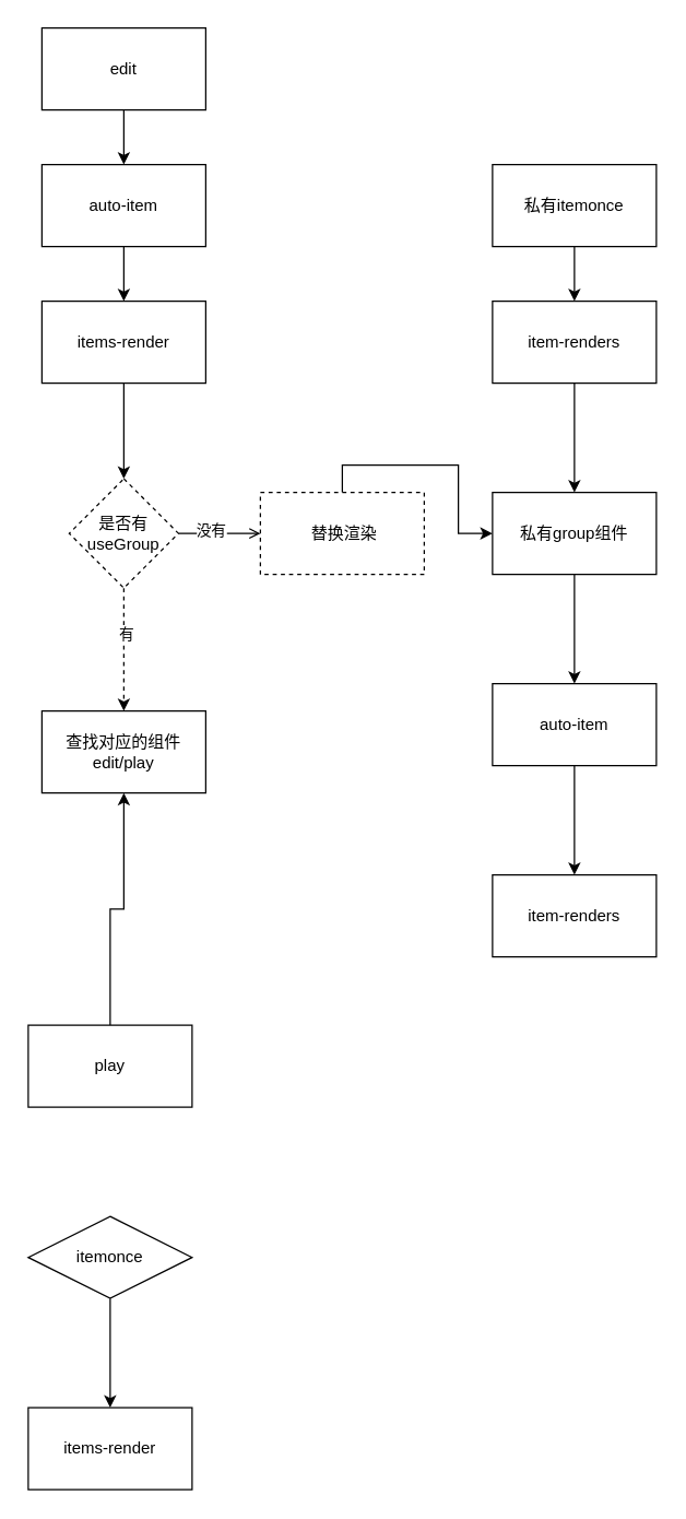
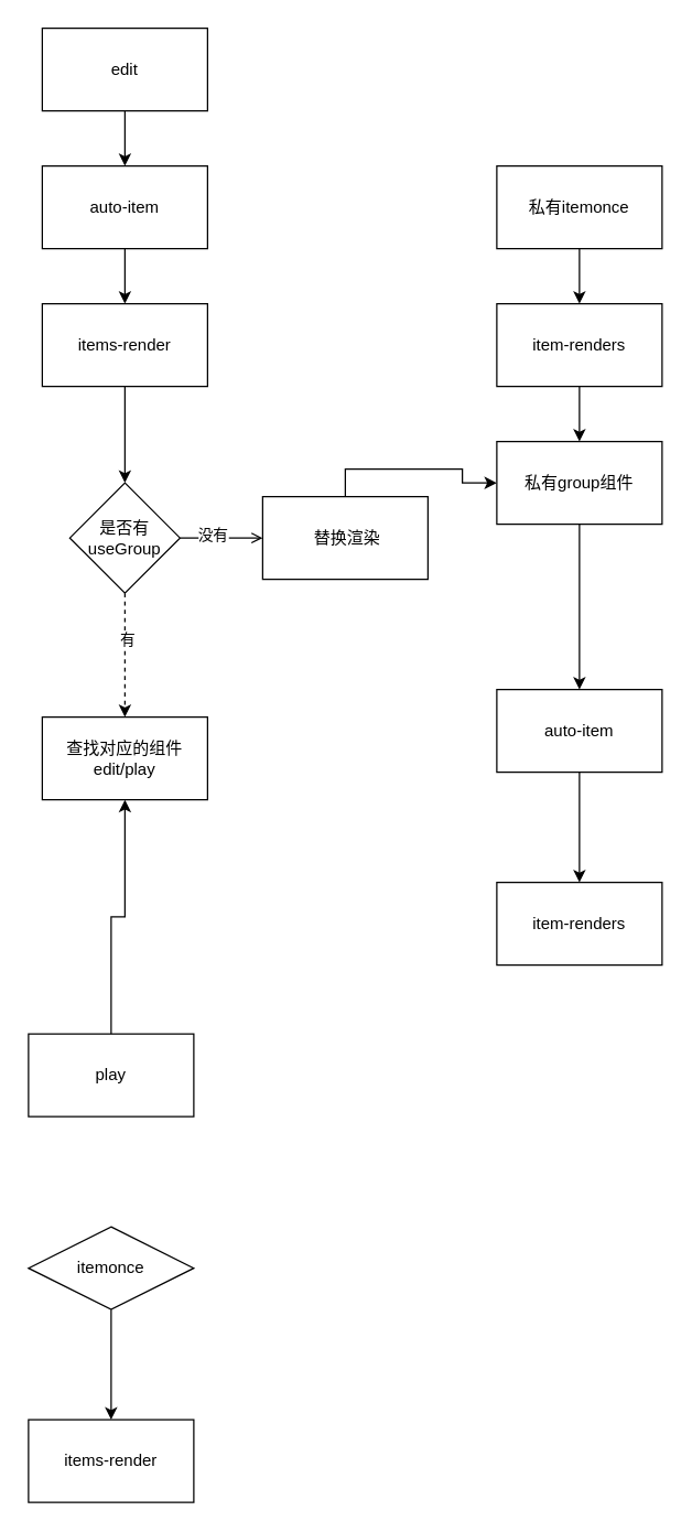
  <mxCell id="0" />
  <mxCell id="1" parent="0" />
  <mxCell id="2" style="edgeStyle=orthogonalEdgeStyle;rounded=0;orthogonalLoop=1;jettySize=auto;html=1;entryX=0.5;entryY=0;entryDx=0;entryDy=0;" edge="1" parent="1" source="3" target="5"><mxGeometry relative="1" as="geometry" /></mxCell>
  <mxCell id="3" value="auto-item" style="rounded=0;whiteSpace=wrap;html=1;" vertex="1" parent="1"><mxGeometry x="30" y="120" width="120" height="60" as="geometry" /></mxCell>
  <mxCell id="4" value="" style="edgeStyle=orthogonalEdgeStyle;rounded=0;orthogonalLoop=1;jettySize=auto;html=1;" edge="1" parent="1" source="5" target="12"><mxGeometry relative="1" as="geometry" /></mxCell>
  <mxCell id="5" value="items-render" style="rounded=0;whiteSpace=wrap;html=1;" vertex="1" parent="1"><mxGeometry x="30" y="220" width="120" height="60" as="geometry" /></mxCell>
  <mxCell id="6" style="edgeStyle=orthogonalEdgeStyle;rounded=0;orthogonalLoop=1;jettySize=auto;html=1;exitX=0.5;exitY=1;exitDx=0;exitDy=0;entryX=0.5;entryY=0;entryDx=0;entryDy=0;" edge="1" parent="1" source="7" target="3"><mxGeometry relative="1" as="geometry" /></mxCell>
  <mxCell id="7" value="edit" style="rounded=0;whiteSpace=wrap;html=1;" vertex="1" parent="1"><mxGeometry x="30" y="20" width="120" height="60" as="geometry" /></mxCell>
  <mxCell id="8" value="" style="edgeStyle=orthogonalEdgeStyle;rounded=0;orthogonalLoop=1;jettySize=auto;html=1;dashed=1;" edge="1" parent="1" source="12" target="13"><mxGeometry relative="1" as="geometry" /></mxCell>
  <mxCell id="9" value="有" style="edgeLabel;html=1;align=center;verticalAlign=middle;resizable=0;points=[];" vertex="1" connectable="0" parent="8"><mxGeometry x="-0.267" y="1" relative="1" as="geometry"><mxPoint as="offset" /></mxGeometry></mxCell>
  <mxCell id="10" value="" style="edgeStyle=orthogonalEdgeStyle;rounded=0;orthogonalLoop=1;jettySize=auto;html=1;endArrow=open;" edge="1" parent="1" source="12" target="15"><mxGeometry relative="1" as="geometry" /></mxCell>
  <mxCell id="11" value="没有" style="edgeLabel;html=1;align=center;verticalAlign=middle;resizable=0;points=[];" vertex="1" connectable="0" parent="10"><mxGeometry x="-0.233" y="3" relative="1" as="geometry"><mxPoint as="offset" /></mxGeometry></mxCell>
- <mxCell id="12" value="是否有useGroup" style="rhombus;whiteSpace=wrap;html=1;rounded=0;dashed=1;" vertex="1" parent="1"><mxGeometry x="50" y="350" width="80" height="80" as="geometry" /></mxCell>
+ <mxCell id="12" value="是否有useGroup" style="rhombus;whiteSpace=wrap;html=1;rounded=0;" vertex="1" parent="1"><mxGeometry x="50" y="350" width="80" height="80" as="geometry" /></mxCell>
  <mxCell id="13" value="查找对应的组件&lt;br&gt;edit/play" style="whiteSpace=wrap;html=1;rounded=0;" vertex="1" parent="1"><mxGeometry x="30" y="520" width="120" height="60" as="geometry" /></mxCell>
  <mxCell id="14" style="edgeStyle=orthogonalEdgeStyle;rounded=0;orthogonalLoop=1;jettySize=auto;html=1;exitX=0.5;exitY=0;exitDx=0;exitDy=0;" edge="1" parent="1" source="15" target="21"><mxGeometry relative="1" as="geometry" /></mxCell>
- <mxCell id="15" value="&amp;nbsp;替换渲染" style="whiteSpace=wrap;html=1;rounded=0;dashed=1;" vertex="1" parent="1"><mxGeometry x="190" y="360" width="120" height="60" as="geometry" /></mxCell>
+ <mxCell id="15" value="&amp;nbsp;替换渲染" style="whiteSpace=wrap;html=1;rounded=0;" vertex="1" parent="1"><mxGeometry x="190" y="360" width="120" height="60" as="geometry" /></mxCell>
  <mxCell id="16" value="" style="edgeStyle=orthogonalEdgeStyle;rounded=0;orthogonalLoop=1;jettySize=auto;html=1;" edge="1" parent="1" source="17" target="19"><mxGeometry relative="1" as="geometry" /></mxCell>
  <mxCell id="17" value="私有itemonce" style="whiteSpace=wrap;html=1;rounded=0;" vertex="1" parent="1"><mxGeometry x="360" y="120" width="120" height="60" as="geometry" /></mxCell>
  <mxCell id="18" value="" style="edgeStyle=orthogonalEdgeStyle;rounded=0;orthogonalLoop=1;jettySize=auto;html=1;" edge="1" parent="1" source="19" target="21"><mxGeometry relative="1" as="geometry" /></mxCell>
  <mxCell id="19" value="item-renders" style="whiteSpace=wrap;html=1;rounded=0;" vertex="1" parent="1"><mxGeometry x="360" y="220" width="120" height="60" as="geometry" /></mxCell>
  <mxCell id="20" value="" style="edgeStyle=orthogonalEdgeStyle;rounded=0;orthogonalLoop=1;jettySize=auto;html=1;" edge="1" parent="1" source="21" target="23"><mxGeometry relative="1" as="geometry" /></mxCell>
- <mxCell id="21" value="私有group组件" style="whiteSpace=wrap;html=1;rounded=0;" vertex="1" parent="1"><mxGeometry x="360" y="360" width="120" height="60" as="geometry" /></mxCell>
+ <mxCell id="21" value="私有group组件" style="whiteSpace=wrap;html=1;rounded=0;" vertex="1" parent="1"><mxGeometry x="360" y="320" width="120" height="60" as="geometry" /></mxCell>
  <mxCell id="22" value="" style="edgeStyle=orthogonalEdgeStyle;rounded=0;orthogonalLoop=1;jettySize=auto;html=1;" edge="1" parent="1" source="23" target="24"><mxGeometry relative="1" as="geometry" /></mxCell>
  <mxCell id="23" value="auto-item" style="whiteSpace=wrap;html=1;rounded=0;" vertex="1" parent="1"><mxGeometry x="360" y="500" width="120" height="60" as="geometry" /></mxCell>
  <mxCell id="24" value="item-renders" style="whiteSpace=wrap;html=1;rounded=0;" vertex="1" parent="1"><mxGeometry x="360" y="640" width="120" height="60" as="geometry" /></mxCell>
  <mxCell id="25" value="" style="edgeStyle=orthogonalEdgeStyle;rounded=0;orthogonalLoop=1;jettySize=auto;html=1;" edge="1" parent="1" source="26" target="13"><mxGeometry relative="1" as="geometry" /></mxCell>
  <mxCell id="26" value="play" style="rounded=0;whiteSpace=wrap;html=1;" vertex="1" parent="1"><mxGeometry x="20" y="750" width="120" height="60" as="geometry" /></mxCell>
  <mxCell id="27" value="" style="edgeStyle=orthogonalEdgeStyle;rounded=0;orthogonalLoop=1;jettySize=auto;html=1;" edge="1" parent="1" source="28" target="29"><mxGeometry relative="1" as="geometry" /></mxCell>
  <mxCell id="28" value="itemonce" style="rhombus;whiteSpace=wrap;html=1;" vertex="1" parent="1"><mxGeometry x="20" y="890" width="120" height="60" as="geometry" /></mxCell>
  <mxCell id="29" value="items-render" style="whiteSpace=wrap;html=1;rounded=0;" vertex="1" parent="1"><mxGeometry x="20" y="1030" width="120" height="60" as="geometry" /></mxCell>
